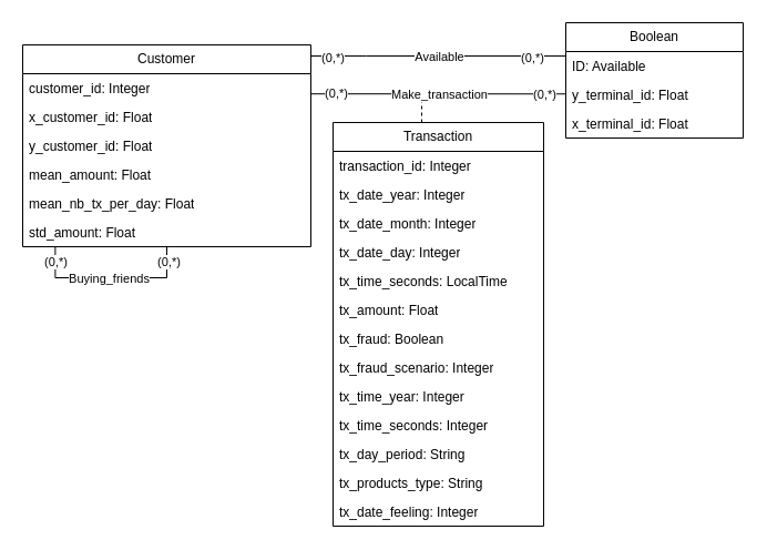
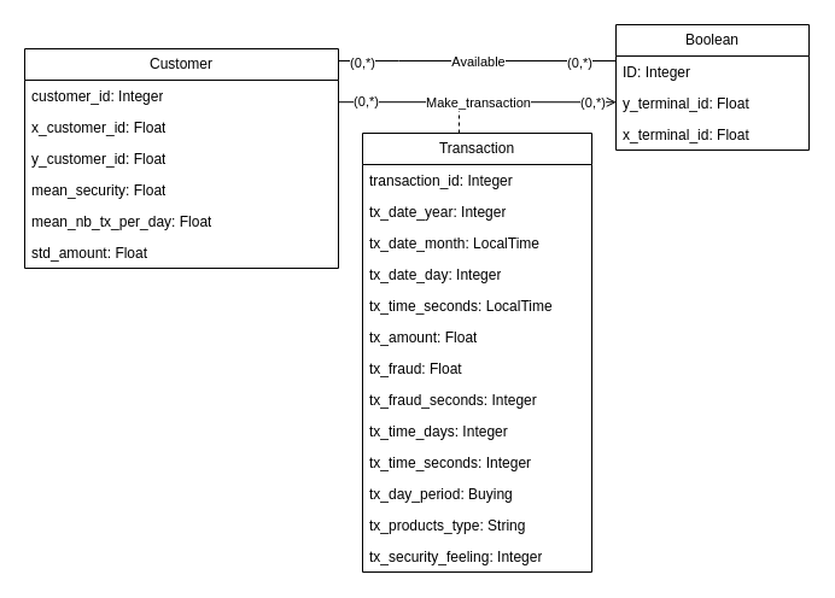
  <mxCell id="0" />
  <mxCell id="1" parent="0" />
  <mxCell id="2" value="Customer" style="swimlane;fontStyle=0;childLayout=stackLayout;horizontal=1;startSize=26;fillColor=none;horizontalStack=0;resizeParent=1;resizeParentMax=0;resizeLast=0;collapsible=1;marginBottom=0;whiteSpace=wrap;html=1;" vertex="1" parent="1"><mxGeometry x="20" y="40" width="260" height="182" as="geometry" /></mxCell>
  <mxCell id="3" value="&lt;span class=&quot;n-body-medium line-clamp-3 basis-1/3 font-black&quot;&gt;customer_id&lt;/span&gt;: Integer" style="text;strokeColor=none;fillColor=none;align=left;verticalAlign=top;spacingLeft=4;spacingRight=4;overflow=hidden;rotatable=0;points=[[0,0.5],[1,0.5]];portConstraint=eastwest;whiteSpace=wrap;html=1;" vertex="1" parent="2"><mxGeometry y="26" width="260" height="26" as="geometry" /></mxCell>
  <mxCell id="4" value="&lt;span class=&quot;n-body-medium line-clamp-3 basis-1/3 font-black&quot;&gt;x_customer_id&lt;/span&gt;: Float" style="text;strokeColor=none;fillColor=none;align=left;verticalAlign=top;spacingLeft=4;spacingRight=4;overflow=hidden;rotatable=0;points=[[0,0.5],[1,0.5]];portConstraint=eastwest;whiteSpace=wrap;html=1;" vertex="1" parent="2"><mxGeometry y="52" width="260" height="26" as="geometry" /></mxCell>
  <mxCell id="5" value="&lt;span class=&quot;n-body-medium line-clamp-3 basis-1/3 font-black&quot;&gt;y_customer_id&lt;/span&gt;: Float" style="text;strokeColor=none;fillColor=none;align=left;verticalAlign=top;spacingLeft=4;spacingRight=4;overflow=hidden;rotatable=0;points=[[0,0.5],[1,0.5]];portConstraint=eastwest;whiteSpace=wrap;html=1;" vertex="1" parent="2"><mxGeometry y="78" width="260" height="26" as="geometry" /></mxCell>
- <mxCell id="6" value="&lt;span class=&quot;n-body-medium line-clamp-3 basis-1/3 font-black&quot;&gt;mean_amount&lt;/span&gt;&lt;span dir=&quot;ltr&quot; class=&quot;text__translation&quot;&gt;: Float&lt;br&gt;&lt;/span&gt;" style="text;strokeColor=none;fillColor=none;align=left;verticalAlign=top;spacingLeft=4;spacingRight=4;overflow=hidden;rotatable=0;points=[[0,0.5],[1,0.5]];portConstraint=eastwest;whiteSpace=wrap;html=1;" vertex="1" parent="2"><mxGeometry y="104" width="260" height="26" as="geometry" /></mxCell>
+ <mxCell id="6" value="&lt;span class=&quot;n-body-medium line-clamp-3 basis-1/3 font-black&quot;&gt;mean_security&lt;/span&gt;&lt;span dir=&quot;ltr&quot; class=&quot;text__translation&quot;&gt;: Float&lt;br&gt;&lt;/span&gt;" style="text;strokeColor=none;fillColor=none;align=left;verticalAlign=top;spacingLeft=4;spacingRight=4;overflow=hidden;rotatable=0;points=[[0,0.5],[1,0.5]];portConstraint=eastwest;whiteSpace=wrap;html=1;" vertex="1" parent="2"><mxGeometry y="104" width="260" height="26" as="geometry" /></mxCell>
  <mxCell id="7" value="&lt;span class=&quot;n-body-medium line-clamp-3 basis-1/3 font-black&quot;&gt;mean_nb_tx_per_day: Float&lt;br&gt;&lt;/span&gt;" style="text;strokeColor=none;fillColor=none;align=left;verticalAlign=top;spacingLeft=4;spacingRight=4;overflow=hidden;rotatable=0;points=[[0,0.5],[1,0.5]];portConstraint=eastwest;whiteSpace=wrap;html=1;" vertex="1" parent="2"><mxGeometry y="130" width="260" height="26" as="geometry" /></mxCell>
  <mxCell id="8" value="&lt;span class=&quot;n-body-medium line-clamp-3 basis-1/3 font-black&quot;&gt;std_amount: Float&lt;br&gt;&lt;/span&gt;" style="text;strokeColor=none;fillColor=none;align=left;verticalAlign=top;spacingLeft=4;spacingRight=4;overflow=hidden;rotatable=0;points=[[0,0.5],[1,0.5]];portConstraint=eastwest;whiteSpace=wrap;html=1;" vertex="1" parent="2"><mxGeometry y="156" width="260" height="26" as="geometry" /></mxCell>
- <mxCell id="9" style="edgeStyle=orthogonalEdgeStyle;rounded=0;orthogonalLoop=1;jettySize=auto;html=1;entryX=0.113;entryY=1.003;entryDx=0;entryDy=0;entryPerimeter=0;endArrow=none;endFill=0;" edge="1" parent="2" source="2" target="8"><mxGeometry relative="1" as="geometry"><mxPoint x="30" y="160" as="targetPoint" /><Array as="points"><mxPoint x="130" y="210" /><mxPoint x="29" y="210" /></Array></mxGeometry></mxCell>
- <mxCell id="10" value="Buying_friends" style="edgeLabel;html=1;align=center;verticalAlign=middle;resizable=0;points=[];" connectable="0" vertex="1" parent="9"><mxGeometry x="0.038" relative="1" as="geometry"><mxPoint as="offset" /></mxGeometry></mxCell>
- <mxCell id="11" value="(0,*)" style="edgeLabel;html=1;align=center;verticalAlign=middle;resizable=0;points=[];" connectable="0" vertex="1" parent="9"><mxGeometry x="-0.885" y="1" relative="1" as="geometry"><mxPoint y="4" as="offset" /></mxGeometry></mxCell>
- <mxCell id="12" value="(0,*)" style="edgeLabel;html=1;align=center;verticalAlign=middle;resizable=0;points=[];" connectable="0" vertex="1" parent="9"><mxGeometry x="0.905" relative="1" as="geometry"><mxPoint y="6" as="offset" /></mxGeometry></mxCell>
  <mxCell id="13" value="Boolean" style="swimlane;fontStyle=0;childLayout=stackLayout;horizontal=1;startSize=26;fillColor=none;horizontalStack=0;resizeParent=1;resizeParentMax=0;resizeLast=0;collapsible=1;marginBottom=0;whiteSpace=wrap;html=1;" vertex="1" parent="1"><mxGeometry x="510" y="20" width="160" height="104" as="geometry" /></mxCell>
- <mxCell id="14" value="ID: Available" style="text;strokeColor=none;fillColor=none;align=left;verticalAlign=top;spacingLeft=4;spacingRight=4;overflow=hidden;rotatable=0;points=[[0,0.5],[1,0.5]];portConstraint=eastwest;whiteSpace=wrap;html=1;" vertex="1" parent="13"><mxGeometry y="26" width="160" height="26" as="geometry" /></mxCell>
+ <mxCell id="14" value="ID: Integer" style="text;strokeColor=none;fillColor=none;align=left;verticalAlign=top;spacingLeft=4;spacingRight=4;overflow=hidden;rotatable=0;points=[[0,0.5],[1,0.5]];portConstraint=eastwest;whiteSpace=wrap;html=1;" vertex="1" parent="13"><mxGeometry y="26" width="160" height="26" as="geometry" /></mxCell>
  <mxCell id="15" value="&lt;span class=&quot;n-body-medium line-clamp-3 basis-1/3 font-black&quot;&gt;y_terminal_id&lt;/span&gt;: Float" style="text;strokeColor=none;fillColor=none;align=left;verticalAlign=top;spacingLeft=4;spacingRight=4;overflow=hidden;rotatable=0;points=[[0,0.5],[1,0.5]];portConstraint=eastwest;whiteSpace=wrap;html=1;" vertex="1" parent="13"><mxGeometry y="52" width="160" height="26" as="geometry" /></mxCell>
  <mxCell id="16" value="&lt;span class=&quot;n-body-medium line-clamp-3 basis-1/3 font-black&quot;&gt;x_&lt;/span&gt;&lt;span class=&quot;n-body-medium line-clamp-3 basis-1/3 font-black&quot;&gt;terminal&lt;/span&gt;&lt;span class=&quot;n-body-medium line-clamp-3 basis-1/3 font-black&quot;&gt;_id&lt;/span&gt;: Float" style="text;strokeColor=none;fillColor=none;align=left;verticalAlign=top;spacingLeft=4;spacingRight=4;overflow=hidden;rotatable=0;points=[[0,0.5],[1,0.5]];portConstraint=eastwest;whiteSpace=wrap;html=1;" vertex="1" parent="13"><mxGeometry y="78" width="160" height="26" as="geometry" /></mxCell>
  <mxCell id="17" style="edgeStyle=orthogonalEdgeStyle;rounded=0;orthogonalLoop=1;jettySize=auto;html=1;entryX=0;entryY=0.154;entryDx=0;entryDy=0;entryPerimeter=0;endArrow=none;endFill=0;" edge="1" parent="1" source="2" target="14"><mxGeometry relative="1" as="geometry"><Array as="points"><mxPoint x="330" y="50" /><mxPoint x="330" y="50" /></Array></mxGeometry></mxCell>
  <mxCell id="18" value="Available" style="edgeLabel;html=1;align=center;verticalAlign=middle;resizable=0;points=[];" connectable="0" vertex="1" parent="17"><mxGeometry x="0.069" relative="1" as="geometry"><mxPoint x="-7" as="offset" /></mxGeometry></mxCell>
  <mxCell id="19" value="(0,*)" style="edgeLabel;html=1;align=center;verticalAlign=middle;resizable=0;points=[];" connectable="0" vertex="1" parent="17"><mxGeometry x="0.843" y="-1" relative="1" as="geometry"><mxPoint x="-12" as="offset" /></mxGeometry></mxCell>
  <mxCell id="20" value="(0,*)" style="edgeLabel;html=1;align=center;verticalAlign=middle;resizable=0;points=[];" connectable="0" vertex="1" parent="17"><mxGeometry x="-0.831" y="-1" relative="1" as="geometry"><mxPoint as="offset" /></mxGeometry></mxCell>
  <mxCell id="21" style="edgeStyle=orthogonalEdgeStyle;rounded=0;orthogonalLoop=1;jettySize=auto;html=1;dashed=1;endArrow=none;endFill=0;" edge="1" parent="1" source="22"><mxGeometry relative="1" as="geometry"><mxPoint x="380" y="90" as="targetPoint" /><Array as="points"><mxPoint x="380" y="100" /><mxPoint x="380" y="100" /></Array></mxGeometry></mxCell>
  <mxCell id="22" value="Transaction" style="swimlane;fontStyle=0;childLayout=stackLayout;horizontal=1;startSize=26;fillColor=none;horizontalStack=0;resizeParent=1;resizeParentMax=0;resizeLast=0;collapsible=1;marginBottom=0;whiteSpace=wrap;html=1;" vertex="1" parent="1"><mxGeometry x="300" y="110" width="190" height="364" as="geometry" /></mxCell>
  <mxCell id="23" value="transaction_id: Integer" style="text;strokeColor=none;fillColor=none;align=left;verticalAlign=top;spacingLeft=4;spacingRight=4;overflow=hidden;rotatable=0;points=[[0,0.5],[1,0.5]];portConstraint=eastwest;whiteSpace=wrap;html=1;" vertex="1" parent="22"><mxGeometry y="26" width="190" height="26" as="geometry" /></mxCell>
  <mxCell id="24" value="&lt;span class=&quot;n-body-medium line-clamp-3 basis-1/3 font-black&quot;&gt;tx_date_year:&lt;/span&gt; Integer" style="text;strokeColor=none;fillColor=none;align=left;verticalAlign=top;spacingLeft=4;spacingRight=4;overflow=hidden;rotatable=0;points=[[0,0.5],[1,0.5]];portConstraint=eastwest;whiteSpace=wrap;html=1;" vertex="1" parent="22"><mxGeometry y="52" width="190" height="26" as="geometry" /></mxCell>
- <mxCell id="25" value="&lt;span class=&quot;n-body-medium line-clamp-3 basis-1/3 font-black&quot;&gt;tx_date_month:&lt;/span&gt; Integer" style="text;strokeColor=none;fillColor=none;align=left;verticalAlign=top;spacingLeft=4;spacingRight=4;overflow=hidden;rotatable=0;points=[[0,0.5],[1,0.5]];portConstraint=eastwest;whiteSpace=wrap;html=1;" vertex="1" parent="22"><mxGeometry y="78" width="190" height="26" as="geometry" /></mxCell>
+ <mxCell id="25" value="&lt;span class=&quot;n-body-medium line-clamp-3 basis-1/3 font-black&quot;&gt;tx_date_month:&lt;/span&gt; LocalTime" style="text;strokeColor=none;fillColor=none;align=left;verticalAlign=top;spacingLeft=4;spacingRight=4;overflow=hidden;rotatable=0;points=[[0,0.5],[1,0.5]];portConstraint=eastwest;whiteSpace=wrap;html=1;" vertex="1" parent="22"><mxGeometry y="78" width="190" height="26" as="geometry" /></mxCell>
  <mxCell id="26" value="&lt;span class=&quot;n-body-medium line-clamp-3 basis-1/3 font-black&quot;&gt;tx_date_day:&lt;/span&gt; Integer" style="text;strokeColor=none;fillColor=none;align=left;verticalAlign=top;spacingLeft=4;spacingRight=4;overflow=hidden;rotatable=0;points=[[0,0.5],[1,0.5]];portConstraint=eastwest;whiteSpace=wrap;html=1;" vertex="1" parent="22"><mxGeometry y="104" width="190" height="26" as="geometry" /></mxCell>
  <mxCell id="27" value="&lt;span class=&quot;n-body-medium line-clamp-3 basis-1/3 font-black&quot;&gt;tx_time_seconds&lt;/span&gt;&lt;span class=&quot;n-body-medium line-clamp-3 basis-1/3 font-black&quot;&gt;:&lt;/span&gt; LocalTime" style="text;strokeColor=none;fillColor=none;align=left;verticalAlign=top;spacingLeft=4;spacingRight=4;overflow=hidden;rotatable=0;points=[[0,0.5],[1,0.5]];portConstraint=eastwest;whiteSpace=wrap;html=1;" vertex="1" parent="22"><mxGeometry y="130" width="190" height="26" as="geometry" /></mxCell>
  <mxCell id="28" value="&lt;span class=&quot;n-body-medium line-clamp-3 basis-1/3 font-black&quot;&gt;tx_amount&lt;/span&gt;: Float" style="text;strokeColor=none;fillColor=none;align=left;verticalAlign=top;spacingLeft=4;spacingRight=4;overflow=hidden;rotatable=0;points=[[0,0.5],[1,0.5]];portConstraint=eastwest;whiteSpace=wrap;html=1;" vertex="1" parent="22"><mxGeometry y="156" width="190" height="26" as="geometry" /></mxCell>
- <mxCell id="29" value="&lt;span class=&quot;n-body-medium line-clamp-3 basis-1/3 font-black&quot;&gt;tx_fraud&lt;/span&gt;: Boolean" style="text;strokeColor=none;fillColor=none;align=left;verticalAlign=top;spacingLeft=4;spacingRight=4;overflow=hidden;rotatable=0;points=[[0,0.5],[1,0.5]];portConstraint=eastwest;whiteSpace=wrap;html=1;" vertex="1" parent="22"><mxGeometry y="182" width="190" height="26" as="geometry" /></mxCell>
- <mxCell id="30" value="&lt;span class=&quot;n-body-medium line-clamp-3 basis-1/3 font-black&quot;&gt;tx_fraud_scenario&lt;/span&gt;: Integer" style="text;strokeColor=none;fillColor=none;align=left;verticalAlign=top;spacingLeft=4;spacingRight=4;overflow=hidden;rotatable=0;points=[[0,0.5],[1,0.5]];portConstraint=eastwest;whiteSpace=wrap;html=1;" vertex="1" parent="22"><mxGeometry y="208" width="190" height="26" as="geometry" /></mxCell>
- <mxCell id="31" value="&lt;span class=&quot;n-body-medium line-clamp-3 basis-1/3 font-black&quot;&gt;tx_time_year&lt;/span&gt;: Integer" style="text;strokeColor=none;fillColor=none;align=left;verticalAlign=top;spacingLeft=4;spacingRight=4;overflow=hidden;rotatable=0;points=[[0,0.5],[1,0.5]];portConstraint=eastwest;whiteSpace=wrap;html=1;" vertex="1" parent="22"><mxGeometry y="234" width="190" height="26" as="geometry" /></mxCell>
+ <mxCell id="29" value="&lt;span class=&quot;n-body-medium line-clamp-3 basis-1/3 font-black&quot;&gt;tx_fraud&lt;/span&gt;: Float" style="text;strokeColor=none;fillColor=none;align=left;verticalAlign=top;spacingLeft=4;spacingRight=4;overflow=hidden;rotatable=0;points=[[0,0.5],[1,0.5]];portConstraint=eastwest;whiteSpace=wrap;html=1;" vertex="1" parent="22"><mxGeometry y="182" width="190" height="26" as="geometry" /></mxCell>
+ <mxCell id="30" value="&lt;span class=&quot;n-body-medium line-clamp-3 basis-1/3 font-black&quot;&gt;tx_fraud_seconds&lt;/span&gt;: Integer" style="text;strokeColor=none;fillColor=none;align=left;verticalAlign=top;spacingLeft=4;spacingRight=4;overflow=hidden;rotatable=0;points=[[0,0.5],[1,0.5]];portConstraint=eastwest;whiteSpace=wrap;html=1;" vertex="1" parent="22"><mxGeometry y="208" width="190" height="26" as="geometry" /></mxCell>
+ <mxCell id="31" value="&lt;span class=&quot;n-body-medium line-clamp-3 basis-1/3 font-black&quot;&gt;tx_time_days&lt;/span&gt;: Integer" style="text;strokeColor=none;fillColor=none;align=left;verticalAlign=top;spacingLeft=4;spacingRight=4;overflow=hidden;rotatable=0;points=[[0,0.5],[1,0.5]];portConstraint=eastwest;whiteSpace=wrap;html=1;" vertex="1" parent="22"><mxGeometry y="234" width="190" height="26" as="geometry" /></mxCell>
  <mxCell id="32" value="&lt;span class=&quot;n-body-medium line-clamp-3 basis-1/3 font-black&quot;&gt;tx_time_seconds&lt;/span&gt;: Integer" style="text;strokeColor=none;fillColor=none;align=left;verticalAlign=top;spacingLeft=4;spacingRight=4;overflow=hidden;rotatable=0;points=[[0,0.5],[1,0.5]];portConstraint=eastwest;whiteSpace=wrap;html=1;" vertex="1" parent="22"><mxGeometry y="260" width="190" height="26" as="geometry" /></mxCell>
- <mxCell id="33" value="&lt;span class=&quot;n-body-medium line-clamp-3 basis-1/3 font-black&quot;&gt;tx_day_period&lt;/span&gt;: String" style="text;strokeColor=none;fillColor=none;align=left;verticalAlign=top;spacingLeft=4;spacingRight=4;overflow=hidden;rotatable=0;points=[[0,0.5],[1,0.5]];portConstraint=eastwest;whiteSpace=wrap;html=1;" vertex="1" parent="22"><mxGeometry y="286" width="190" height="26" as="geometry" /></mxCell>
+ <mxCell id="33" value="&lt;span class=&quot;n-body-medium line-clamp-3 basis-1/3 font-black&quot;&gt;tx_day_period&lt;/span&gt;: Buying" style="text;strokeColor=none;fillColor=none;align=left;verticalAlign=top;spacingLeft=4;spacingRight=4;overflow=hidden;rotatable=0;points=[[0,0.5],[1,0.5]];portConstraint=eastwest;whiteSpace=wrap;html=1;" vertex="1" parent="22"><mxGeometry y="286" width="190" height="26" as="geometry" /></mxCell>
  <mxCell id="34" value="&lt;span class=&quot;n-body-medium line-clamp-3 basis-1/3 font-black&quot;&gt;tx_products_type&lt;/span&gt;: String" style="text;strokeColor=none;fillColor=none;align=left;verticalAlign=top;spacingLeft=4;spacingRight=4;overflow=hidden;rotatable=0;points=[[0,0.5],[1,0.5]];portConstraint=eastwest;whiteSpace=wrap;html=1;" vertex="1" parent="22"><mxGeometry y="312" width="190" height="26" as="geometry" /></mxCell>
- <mxCell id="35" value="&lt;span class=&quot;n-body-medium line-clamp-3 basis-1/3 font-black&quot;&gt;tx_date_feeling&lt;/span&gt;: Integer" style="text;strokeColor=none;fillColor=none;align=left;verticalAlign=top;spacingLeft=4;spacingRight=4;overflow=hidden;rotatable=0;points=[[0,0.5],[1,0.5]];portConstraint=eastwest;whiteSpace=wrap;html=1;" vertex="1" parent="22"><mxGeometry y="338" width="190" height="26" as="geometry" /></mxCell>
- <mxCell id="36" style="edgeStyle=orthogonalEdgeStyle;rounded=0;orthogonalLoop=1;jettySize=auto;html=1;entryX=0.002;entryY=0.471;entryDx=0;entryDy=0;endArrow=none;endFill=0;entryPerimeter=0;" edge="1" parent="1" source="2" target="15"><mxGeometry relative="1" as="geometry"><Array as="points"><mxPoint x="395" y="84" /></Array><mxPoint x="480" y="137" as="targetPoint" /></mxGeometry></mxCell>
+ <mxCell id="35" value="&lt;span class=&quot;n-body-medium line-clamp-3 basis-1/3 font-black&quot;&gt;tx_security_feeling&lt;/span&gt;: Integer" style="text;strokeColor=none;fillColor=none;align=left;verticalAlign=top;spacingLeft=4;spacingRight=4;overflow=hidden;rotatable=0;points=[[0,0.5],[1,0.5]];portConstraint=eastwest;whiteSpace=wrap;html=1;" vertex="1" parent="22"><mxGeometry y="338" width="190" height="26" as="geometry" /></mxCell>
+ <mxCell id="36" style="edgeStyle=orthogonalEdgeStyle;rounded=0;orthogonalLoop=1;jettySize=auto;html=1;entryX=0.002;entryY=0.471;entryDx=0;entryDy=0;endArrow=open;endFill=0;entryPerimeter=0;" edge="1" parent="1" source="2" target="15"><mxGeometry relative="1" as="geometry"><Array as="points"><mxPoint x="395" y="84" /></Array><mxPoint x="480" y="137" as="targetPoint" /></mxGeometry></mxCell>
  <mxCell id="37" value="Make_transaction" style="edgeLabel;html=1;align=center;verticalAlign=middle;resizable=0;points=[];" connectable="0" vertex="1" parent="36"><mxGeometry x="0.002" relative="1" as="geometry"><mxPoint as="offset" /></mxGeometry></mxCell>
  <mxCell id="38" value="(0,*)" style="edgeLabel;html=1;align=center;verticalAlign=middle;resizable=0;points=[];" connectable="0" vertex="1" parent="36"><mxGeometry x="0.85" relative="1" as="geometry"><mxPoint x="-2" as="offset" /></mxGeometry></mxCell>
  <mxCell id="39" value="(0,*)" style="edgeLabel;html=1;align=center;verticalAlign=middle;resizable=0;points=[];" connectable="0" vertex="1" parent="36"><mxGeometry x="-0.811" y="1" relative="1" as="geometry"><mxPoint as="offset" /></mxGeometry></mxCell>
